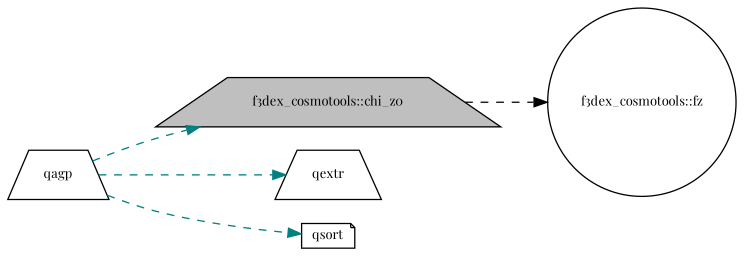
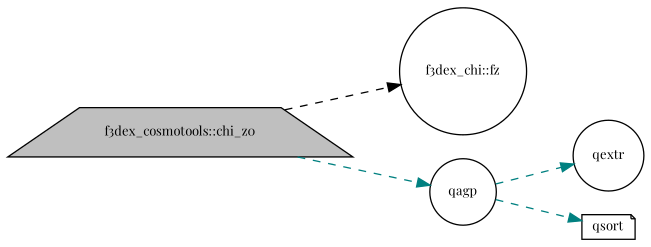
  digraph {
    fontname="Playfair Display"
    rankdir=LR
    node [color=black fillcolor=white fontname="Playfair Display" fontsize=10 shape=trapezium style=filled]
    edge [color=teal fontname="Playfair Display" fontsize=10 labelfontname=Helvetica labelfontsize=10 style=dashed]
    n1 [fillcolor=grey75 fontcolor=black height=0.2 label="f3dex_cosmotools::chi_z0" width=0.4]
-   n2 [height=0.2 label="f3dex_cosmotools::fz" shape=circle width=0.4]
-   n3 [height=0.2 label=qagp width=0.4]
-   n4 [height=0.2 label=qextr width=0.4]
+   n2 [height=0.2 label="f3dex_chi::fz" shape=circle width=0.4]
+   n3 [height=0.2 label=qagp shape=circle width=0.4]
+   n4 [height=0.2 label=qextr shape=circle width=0.4]
    n5 [height=0.2 label=qsort shape=note width=0.4]
    n1 -> n2 [color=black]
-   n3 -> n1
+   n1 -> n3
    n3 -> n4
    n3 -> n5
  }
